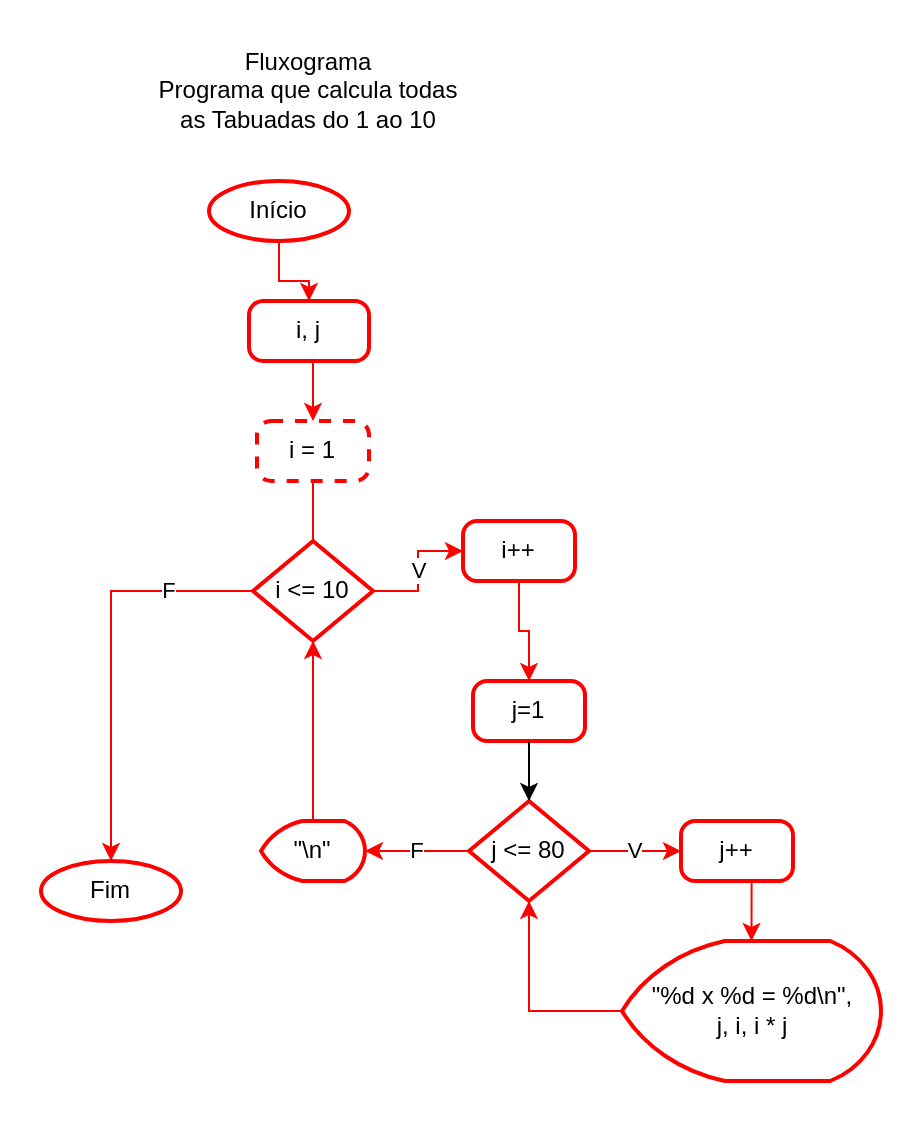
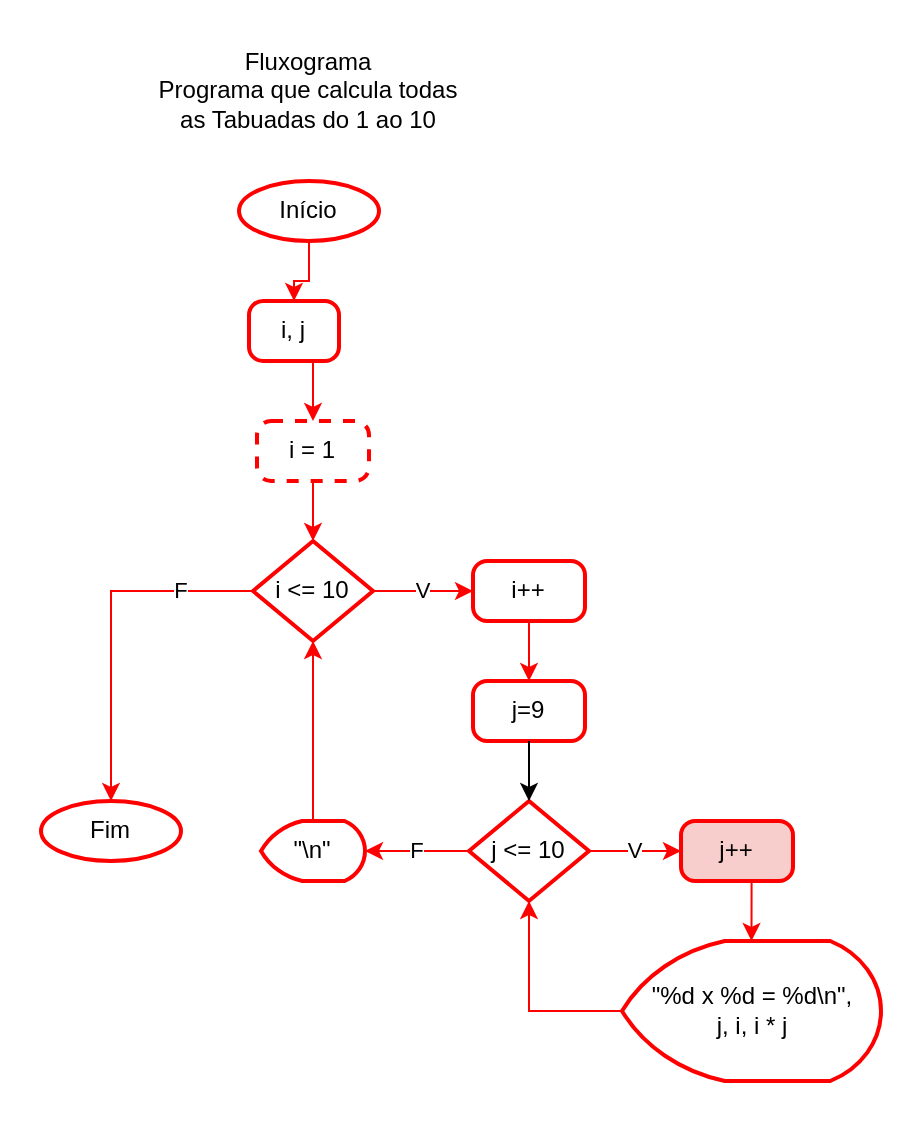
  <mxCell id="0" />
  <mxCell id="1" parent="0" />
  <mxCell id="2" value="Fluxograma&lt;div&gt;Programa que calcula todas as Tabuadas do 1 ao 10&lt;/div&gt;" style="text;html=1;align=center;verticalAlign=middle;whiteSpace=wrap;rounded=0;" parent="1" vertex="1"><mxGeometry x="74" y="20" width="160" height="50" as="geometry" /></mxCell>
  <mxCell id="3" style="edgeStyle=orthogonalEdgeStyle;rounded=0;orthogonalLoop=1;jettySize=auto;html=1;exitX=0.5;exitY=1;exitDx=0;exitDy=0;exitPerimeter=0;strokeColor=#FF0000;" parent="1" source="4" target="7" edge="1"><mxGeometry relative="1" as="geometry" /></mxCell>
- <mxCell id="4" value="Início" style="strokeWidth=2;html=1;shape=mxgraph.flowchart.start_1;whiteSpace=wrap;strokeColor=#FF0000;" parent="1" vertex="1"><mxGeometry x="104" y="90" width="70" height="30" as="geometry" /></mxCell>
- <mxCell id="5" value="Fim" style="strokeWidth=2;html=1;shape=mxgraph.flowchart.start_1;whiteSpace=wrap;strokeColor=#FF0000;" parent="1" vertex="1"><mxGeometry x="20" y="430" width="70" height="30" as="geometry" /></mxCell>
+ <mxCell id="4" value="Início" style="strokeWidth=2;html=1;shape=mxgraph.flowchart.start_1;whiteSpace=wrap;strokeColor=#FF0000;" parent="1" vertex="1"><mxGeometry x="119" y="90" width="70" height="30" as="geometry" /></mxCell>
+ <mxCell id="5" value="Fim" style="strokeWidth=2;html=1;shape=mxgraph.flowchart.start_1;whiteSpace=wrap;strokeColor=#FF0000;" parent="1" vertex="1"><mxGeometry x="20" y="400" width="70" height="30" as="geometry" /></mxCell>
  <mxCell id="6" style="edgeStyle=orthogonalEdgeStyle;rounded=0;orthogonalLoop=1;jettySize=auto;html=1;exitX=0.5;exitY=1;exitDx=0;exitDy=0;entryX=0.5;entryY=0;entryDx=0;entryDy=0;strokeColor=#FF0000;" parent="1" source="7" target="11" edge="1"><mxGeometry relative="1" as="geometry" /></mxCell>
- <mxCell id="7" value="i, j" style="rounded=1;whiteSpace=wrap;html=1;absoluteArcSize=1;arcSize=14;strokeWidth=2;strokeColor=#FF0000;" parent="1" vertex="1"><mxGeometry x="124" y="150" width="60" height="30" as="geometry" /></mxCell>
+ <mxCell id="7" value="i, j" style="rounded=1;whiteSpace=wrap;html=1;absoluteArcSize=1;arcSize=14;strokeWidth=2;strokeColor=#FF0000;" parent="1" vertex="1"><mxGeometry x="124" y="150" width="45" height="30" as="geometry" /></mxCell>
  <mxCell id="8" value="V" style="edgeStyle=orthogonalEdgeStyle;rounded=0;orthogonalLoop=1;jettySize=auto;html=1;exitX=1;exitY=0.5;exitDx=0;exitDy=0;exitPerimeter=0;entryX=0;entryY=0.5;entryDx=0;entryDy=0;strokeColor=#FF0000;" parent="1" source="10" target="14" edge="1"><mxGeometry relative="1" as="geometry" /></mxCell>
  <mxCell id="9" value="F" style="edgeStyle=orthogonalEdgeStyle;rounded=0;orthogonalLoop=1;jettySize=auto;html=1;exitX=0;exitY=0.5;exitDx=0;exitDy=0;exitPerimeter=0;entryX=0.5;entryY=0;entryDx=0;entryDy=0;entryPerimeter=0;strokeColor=#FF0000;" parent="1" source="10" target="5" edge="1"><mxGeometry x="-0.591" relative="1" as="geometry"><mxPoint x="90" y="420" as="targetPoint" /><mxPoint as="offset" /></mxGeometry></mxCell>
  <mxCell id="10" value="i &amp;lt;= 10" style="strokeWidth=2;html=1;shape=mxgraph.flowchart.decision;whiteSpace=wrap;strokeColor=#FF0000;" parent="1" vertex="1"><mxGeometry x="126" y="270" width="60" height="50" as="geometry" /></mxCell>
  <mxCell id="11" value="&lt;div&gt;i = 1&lt;/div&gt;" style="rounded=1;whiteSpace=wrap;html=1;absoluteArcSize=1;arcSize=14;strokeWidth=2;strokeColor=#FF0000;dashed=1;" parent="1" vertex="1"><mxGeometry x="128" y="210" width="56" height="30" as="geometry" /></mxCell>
  <mxCell id="12" value="V" style="edgeStyle=orthogonalEdgeStyle;rounded=0;orthogonalLoop=1;jettySize=auto;html=1;exitX=1;exitY=0.5;exitDx=0;exitDy=0;exitPerimeter=0;entryX=0;entryY=0.5;entryDx=0;entryDy=0;strokeColor=#FF0000;" parent="1" source="13" target="15" edge="1"><mxGeometry relative="1" as="geometry" /></mxCell>
- <mxCell id="13" value="j &amp;lt;= 80" style="strokeWidth=2;html=1;shape=mxgraph.flowchart.decision;whiteSpace=wrap;strokeColor=#FF0000;" parent="1" vertex="1"><mxGeometry x="234" y="400" width="60" height="50" as="geometry" /></mxCell>
- <mxCell id="14" value="&lt;div&gt;i++&lt;/div&gt;" style="rounded=1;whiteSpace=wrap;html=1;absoluteArcSize=1;arcSize=14;strokeWidth=2;strokeColor=#FF0000;" parent="1" vertex="1"><mxGeometry x="231" y="260" width="56" height="30" as="geometry" /></mxCell>
- <mxCell id="15" value="&lt;div&gt;j++&lt;/div&gt;" style="rounded=1;whiteSpace=wrap;html=1;absoluteArcSize=1;arcSize=14;strokeWidth=2;strokeColor=#FF0000;" parent="1" vertex="1"><mxGeometry x="340" y="410" width="56" height="30" as="geometry" /></mxCell>
+ <mxCell id="13" value="j &amp;lt;= 10" style="strokeWidth=2;html=1;shape=mxgraph.flowchart.decision;whiteSpace=wrap;strokeColor=#FF0000;" parent="1" vertex="1"><mxGeometry x="234" y="400" width="60" height="50" as="geometry" /></mxCell>
+ <mxCell id="14" value="&lt;div&gt;i++&lt;/div&gt;" style="rounded=1;whiteSpace=wrap;html=1;absoluteArcSize=1;arcSize=14;strokeWidth=2;strokeColor=#FF0000;" parent="1" vertex="1"><mxGeometry x="236" y="280" width="56" height="30" as="geometry" /></mxCell>
+ <mxCell id="15" value="&lt;div&gt;j++&lt;/div&gt;" style="rounded=1;whiteSpace=wrap;html=1;absoluteArcSize=1;arcSize=14;strokeWidth=2;strokeColor=#FF0000;fillColor=#f8cecc;" parent="1" vertex="1"><mxGeometry x="340" y="410" width="56" height="30" as="geometry" /></mxCell>
  <mxCell id="16" value="&quot;%d x %d = %d\n&quot;,&lt;div&gt;j, i, i * j&lt;/div&gt;" style="strokeWidth=2;html=1;shape=mxgraph.flowchart.display;whiteSpace=wrap;strokeColor=#FF0000;" parent="1" vertex="1"><mxGeometry x="310.5" y="470" width="129.5" height="70" as="geometry" /></mxCell>
  <mxCell id="17" value="&quot;\n&quot;" style="strokeWidth=2;html=1;shape=mxgraph.flowchart.display;whiteSpace=wrap;strokeColor=#FF0000;" parent="1" vertex="1"><mxGeometry x="130" y="410" width="52" height="30" as="geometry" /></mxCell>
- <mxCell id="18" style="edgeStyle=orthogonalEdgeStyle;rounded=0;orthogonalLoop=1;jettySize=auto;html=1;exitX=0.5;exitY=1;exitDx=0;exitDy=0;entryX=0.5;entryY=0;entryDx=0;entryDy=0;entryPerimeter=0;strokeColor=#FF0000;endArrow=none;" parent="1" source="11" target="10" edge="1"><mxGeometry relative="1" as="geometry" /></mxCell>
+ <mxCell id="18" style="edgeStyle=orthogonalEdgeStyle;rounded=0;orthogonalLoop=1;jettySize=auto;html=1;exitX=0.5;exitY=1;exitDx=0;exitDy=0;entryX=0.5;entryY=0;entryDx=0;entryDy=0;entryPerimeter=0;strokeColor=#FF0000;" parent="1" source="11" target="10" edge="1"><mxGeometry relative="1" as="geometry" /></mxCell>
  <mxCell id="19" style="edgeStyle=orthogonalEdgeStyle;rounded=0;orthogonalLoop=1;jettySize=auto;html=1;exitX=0.5;exitY=1;exitDx=0;exitDy=0;entryX=0.5;entryY=0;entryDx=0;entryDy=0;strokeColor=#FF0000;" parent="1" source="14" target="24" edge="1"><mxGeometry relative="1" as="geometry" /></mxCell>
  <mxCell id="20" style="edgeStyle=orthogonalEdgeStyle;rounded=0;orthogonalLoop=1;jettySize=auto;html=1;exitX=0.5;exitY=1;exitDx=0;exitDy=0;entryX=0.5;entryY=0;entryDx=0;entryDy=0;entryPerimeter=0;strokeColor=#FF0000;" parent="1" source="15" target="16" edge="1"><mxGeometry relative="1" as="geometry" /></mxCell>
  <mxCell id="21" style="edgeStyle=orthogonalEdgeStyle;rounded=0;orthogonalLoop=1;jettySize=auto;html=1;exitX=0;exitY=0.5;exitDx=0;exitDy=0;exitPerimeter=0;entryX=0.5;entryY=1;entryDx=0;entryDy=0;entryPerimeter=0;strokeColor=#FF0000;" parent="1" source="16" target="13" edge="1"><mxGeometry relative="1" as="geometry" /></mxCell>
  <mxCell id="22" value="F" style="edgeStyle=orthogonalEdgeStyle;rounded=0;orthogonalLoop=1;jettySize=auto;html=1;exitX=0;exitY=0.5;exitDx=0;exitDy=0;exitPerimeter=0;entryX=1;entryY=0.5;entryDx=0;entryDy=0;entryPerimeter=0;strokeColor=#FF0000;" parent="1" source="13" target="17" edge="1"><mxGeometry relative="1" as="geometry" /></mxCell>
  <mxCell id="23" style="edgeStyle=orthogonalEdgeStyle;rounded=0;orthogonalLoop=1;jettySize=auto;html=1;exitX=0.5;exitY=0;exitDx=0;exitDy=0;exitPerimeter=0;entryX=0.5;entryY=1;entryDx=0;entryDy=0;entryPerimeter=0;strokeColor=#FF0000;" parent="1" source="17" target="10" edge="1"><mxGeometry relative="1" as="geometry"><mxPoint x="156" y="360" as="targetPoint" /></mxGeometry></mxCell>
- <mxCell id="24" value="j=1" style="rounded=1;whiteSpace=wrap;html=1;absoluteArcSize=1;arcSize=14;strokeWidth=2;strokeColor=#FF0000;" vertex="1" parent="1"><mxGeometry x="236" y="340" width="56" height="30" as="geometry" /></mxCell>
+ <mxCell id="24" value="j=9" style="rounded=1;whiteSpace=wrap;html=1;absoluteArcSize=1;arcSize=14;strokeWidth=2;strokeColor=#FF0000;" vertex="1" parent="1"><mxGeometry x="236" y="340" width="56" height="30" as="geometry" /></mxCell>
  <mxCell id="25" style="edgeStyle=orthogonalEdgeStyle;rounded=0;orthogonalLoop=1;jettySize=auto;html=1;exitX=0.5;exitY=1;exitDx=0;exitDy=0;entryX=0.5;entryY=0;entryDx=0;entryDy=0;entryPerimeter=0;" edge="1" parent="1" source="24" target="13"><mxGeometry relative="1" as="geometry" /></mxCell>
